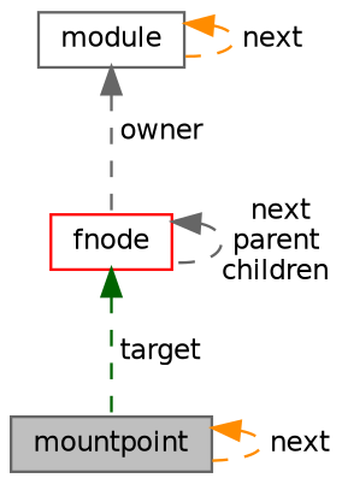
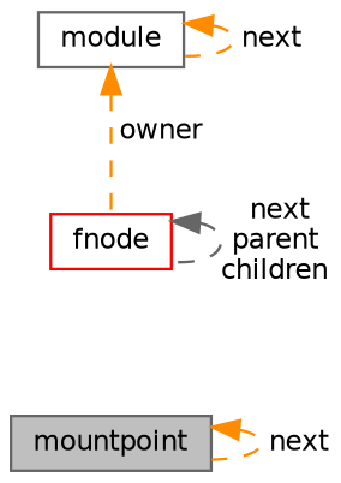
  digraph {
    node [color=gray40 fillcolor=white fontname=Helvetica fontsize=10 shape=record style=filled]
    edge [color=darkorange dir=back fontname=Helvetica fontsize=10 labelfontname=Helvetica labelfontsize=10 style=dashed]
    n1 [fillcolor=grey75 fontcolor=black height=0.2 label=mountpoint width=0.4]
    n2 [color=red height=0.2 label=fnode width=0.4]
    n3 [height=0.2 label=module width=0.4]
    n1 -> n1 [label=" next"]
-   n2 -> n1 [color=darkgreen label=" target"]
    n2 -> n2 [color=gray40 label=" next\nparent\nchildren"]
-   n3 -> n2 [color=gray40 label=" owner"]
+   n3 -> n2 [label=" owner"]
    n3 -> n3 [label=" next"]
  }
